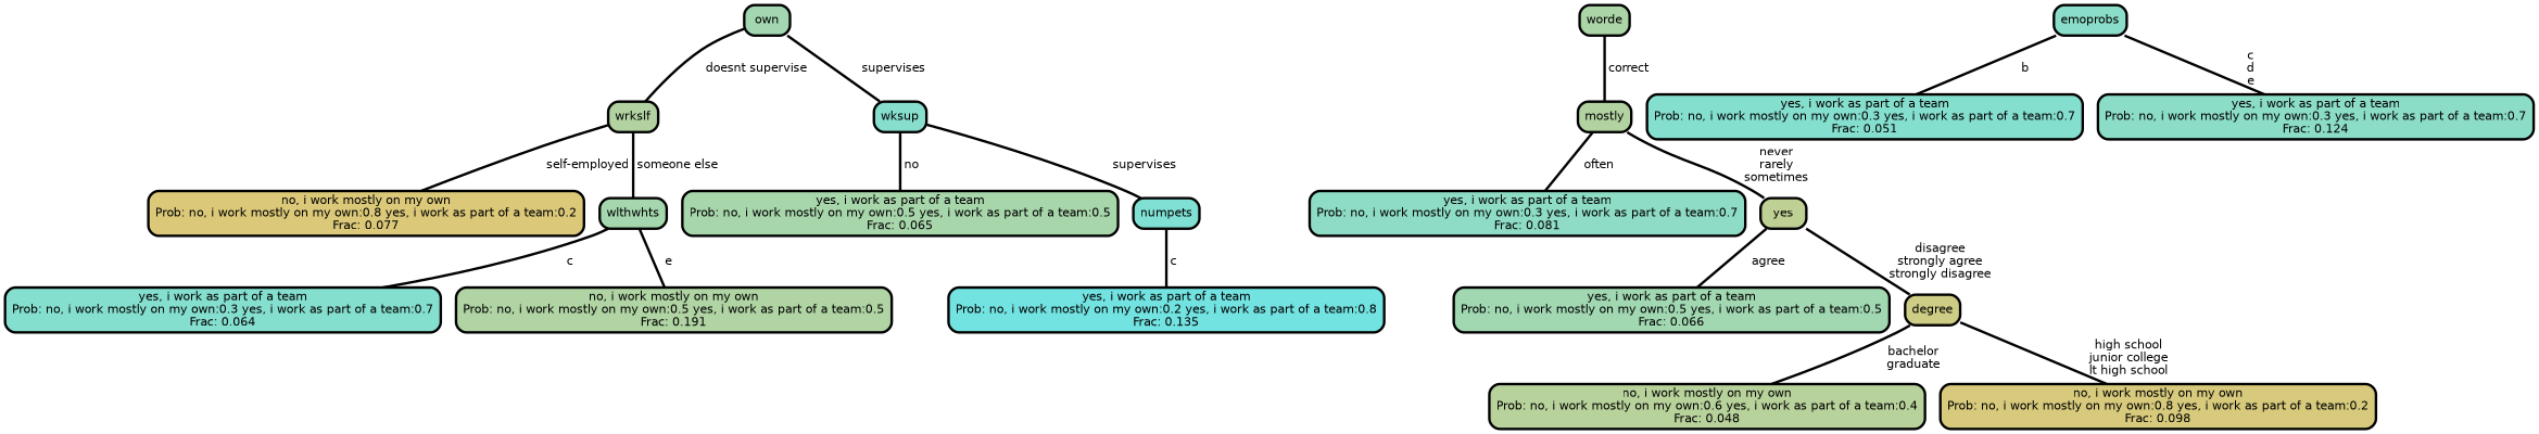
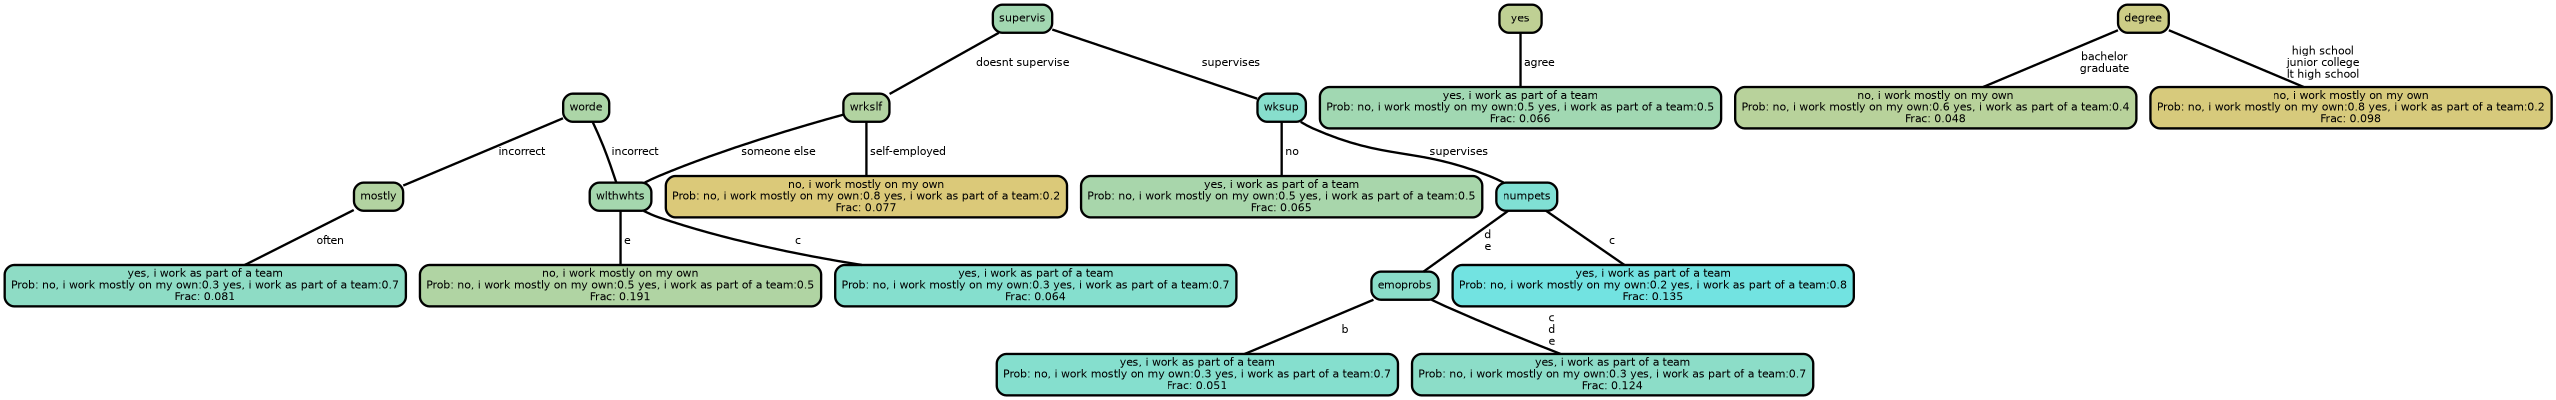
  graph {
    ranksep="0 equally"
    splines=straight
    node [color=black fillcolor="#b2d3a1" fontcolor=black fontname=helvetica penwidth=3 shape=box style="filled, rounded"]
    edge [color=black fontname=helvetica penwidth=3]
    n1 [fillcolor="#dbc979" label="no, i work mostly on my own\nProb: no, i work mostly on my own:0.8 yes, i work as part of a team:0.2\nFrac: 0.077"]
    n2 [label=wrkslf]
    n3 [fillcolor="#a5d7ae" label=wlthwhts]
    n4 [fillcolor="#acd5a7" label=worde]
    n5 [label=mostly]
    n6 [fillcolor="#8edcc5" label="yes, i work as part of a team\nProb: no, i work mostly on my own:0.3 yes, i work as part of a team:0.7\nFrac: 0.081"]
    n7 [fillcolor="#bfd094" label=yes]
    n8 [fillcolor="#a1d8b2" label="yes, i work as part of a team\nProb: no, i work mostly on my own:0.5 yes, i work as part of a team:0.5\nFrac: 0.066"]
    n9 [fillcolor="#cdcd86" label=degree]
    n10 [fillcolor="#b8d29b" label="no, i work mostly on my own\nProb: no, i work mostly on my own:0.6 yes, i work as part of a team:0.4\nFrac: 0.048"]
    n11 [fillcolor="#d7ca7c" label="no, i work mostly on my own\nProb: no, i work mostly on my own:0.8 yes, i work as part of a team:0.2\nFrac: 0.098"]
    n12 [fillcolor="#85dfce" label="yes, i work as part of a team\nProb: no, i work mostly on my own:0.3 yes, i work as part of a team:0.7\nFrac: 0.064"]
    n13 [fillcolor="#b0d4a3" label="no, i work mostly on my own\nProb: no, i work mostly on my own:0.5 yes, i work as part of a team:0.5\nFrac: 0.191"]
-   n14 [fillcolor="#a2d7b1" label=own]
+   n14 [fillcolor="#a2d7b1" label=supervis]
    n15 [fillcolor="#87decc" label=wksup]
    n16 [fillcolor="#a8d6ab" label="yes, i work as part of a team\nProb: no, i work mostly on my own:0.5 yes, i work as part of a team:0.5\nFrac: 0.065"]
    n17 [fillcolor="#80e0d4" label=numpets]
    n18 [fillcolor="#72e3e1" label="yes, i work as part of a team\nProb: no, i work mostly on my own:0.2 yes, i work as part of a team:0.8\nFrac: 0.135"]
    n19 [fillcolor="#8addc9" label=emoprobs]
    n20 [fillcolor="#85dfce" label="yes, i work as part of a team\nProb: no, i work mostly on my own:0.3 yes, i work as part of a team:0.7\nFrac: 0.051"]
    n21 [fillcolor="#8cddc8" label="yes, i work as part of a team\nProb: no, i work mostly on my own:0.3 yes, i work as part of a team:0.7\nFrac: 0.124"]
    subgraph sub_1 {
      rank=same
    }
    n2 -- n1 [label=" self-employed"]
    n2 -- n3 [label=" someone else"]
    n3 -- n12 [label=" c"]
    n3 -- n13 [label=" e"]
-   n4 -- n5 [label=" correct"]
+   n4 -- n3 [label=" incorrect"]
+   n4 -- n5 [label=" incorrect"]
    n5 -- n6 [label=" often"]
-   n5 -- n7 [label=" never\n rarely\n sometimes"]
    n7 -- n8 [label=" agree"]
-   n7 -- n9 [label=" disagree\n strongly agree\n strongly disagree"]
    n9 -- n10 [label=" bachelor\n graduate"]
    n9 -- n11 [label=" high school\n junior college\n lt high school"]
    n14 -- n2 [label=" doesnt supervise"]
    n14 -- n15 [label=" supervises"]
    n15 -- n16 [label=" no"]
    n15 -- n17 [label=" supervises"]
    n17 -- n18 [label=" c"]
+   n17 -- n19 [label=" d\n e"]
    n19 -- n20 [label=" b"]
    n19 -- n21 [label=" c\n d\n e"]
  }
